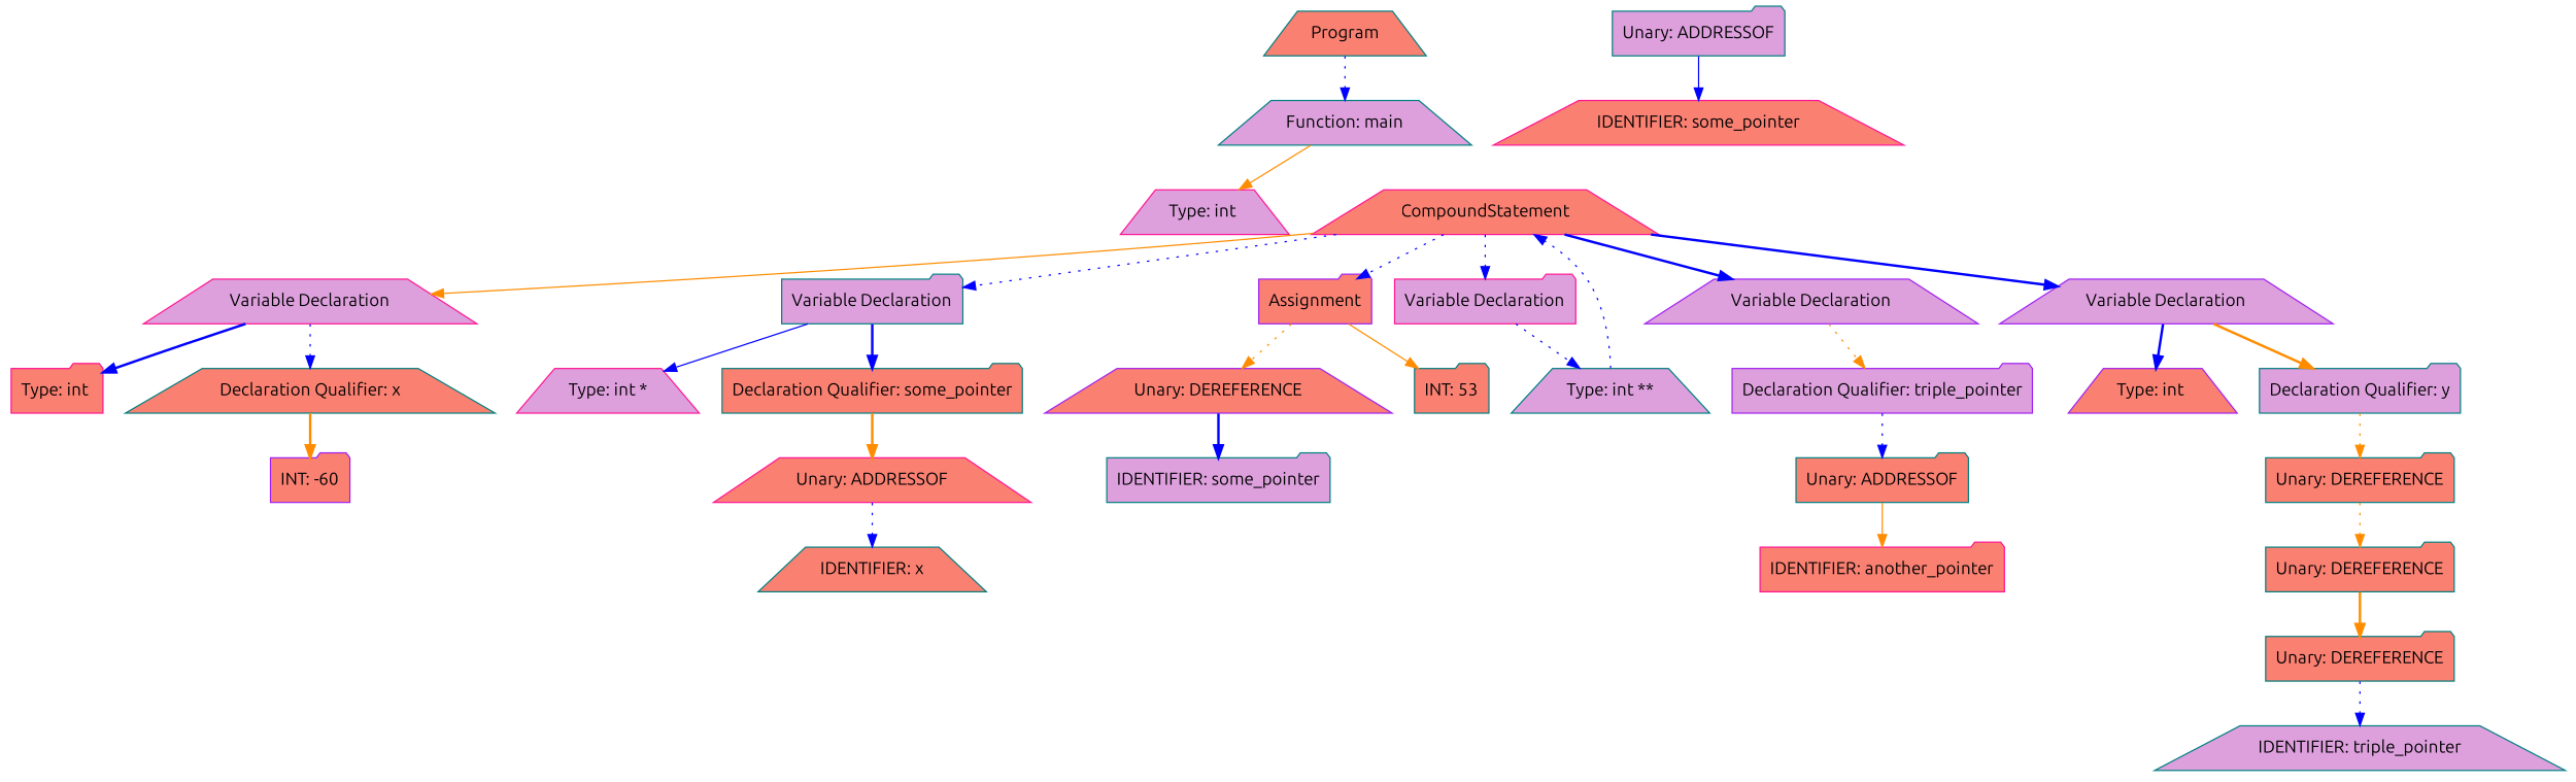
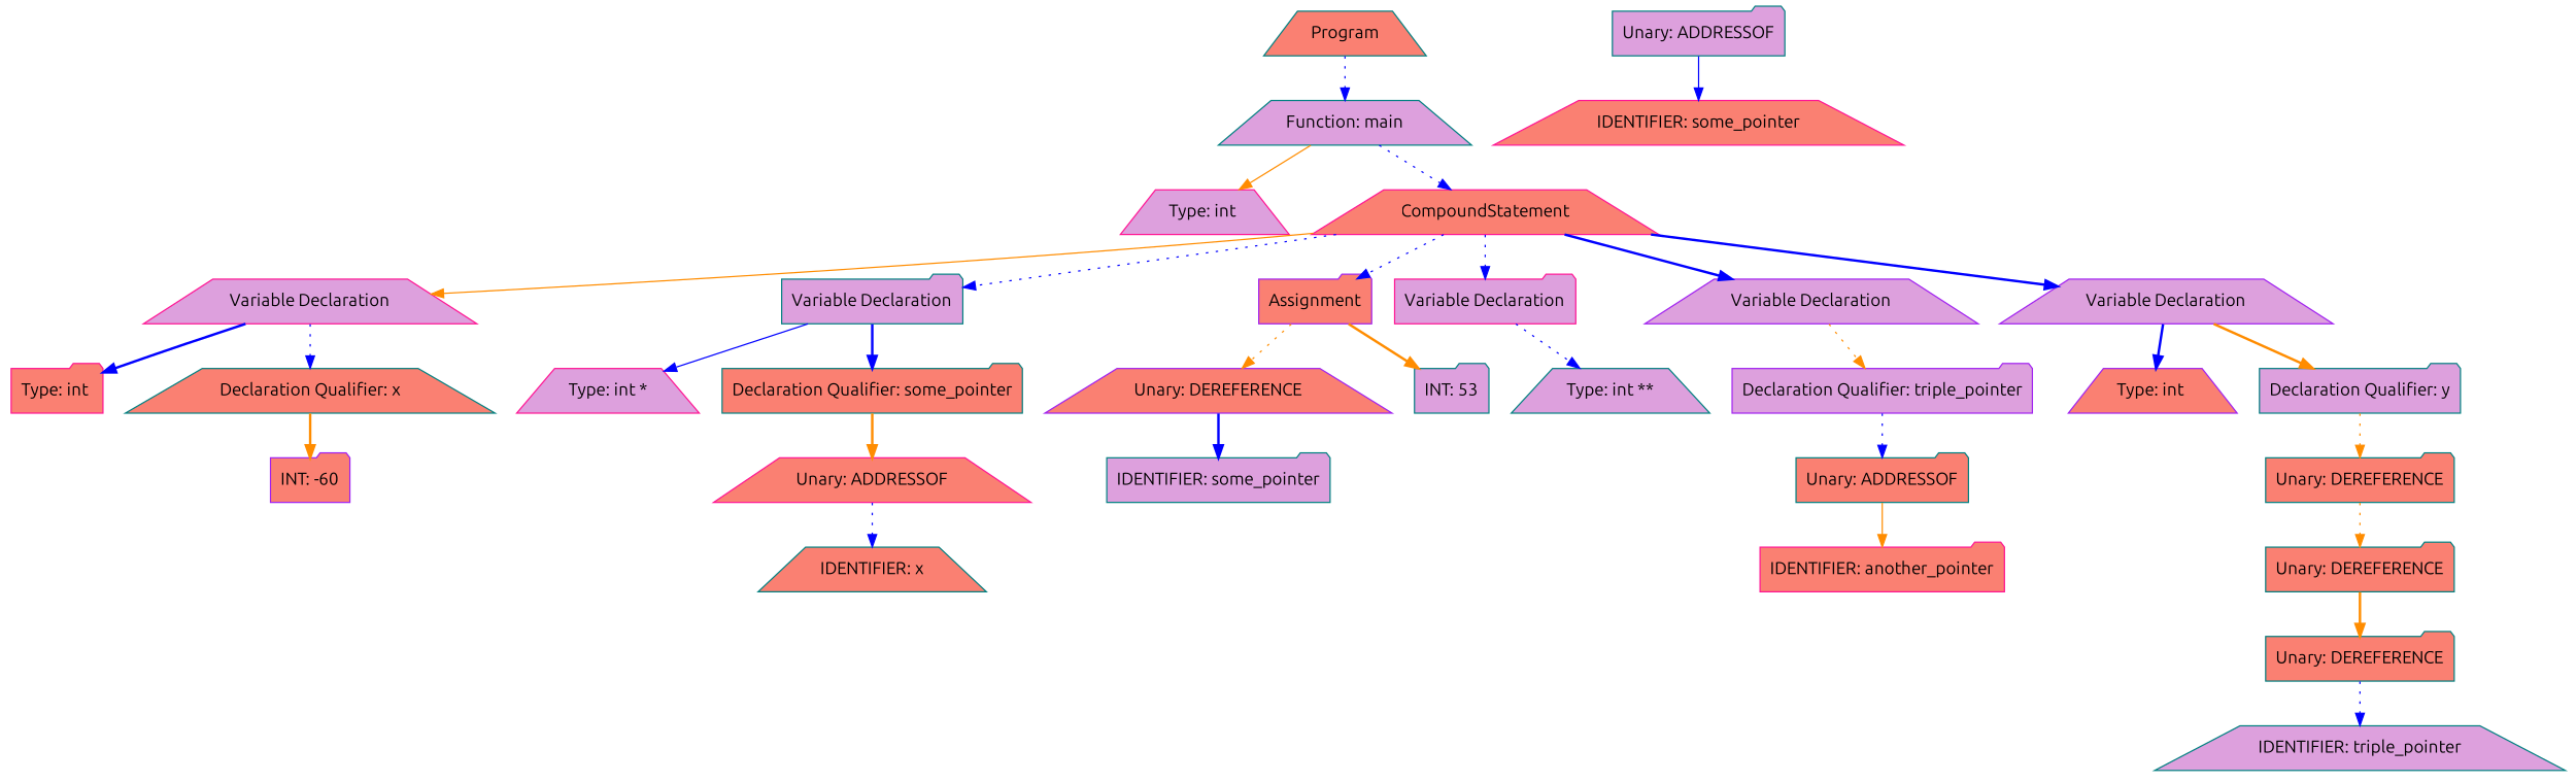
  digraph {
    fontname=Ubuntu
    node [color=teal fillcolor=salmon fontname=Ubuntu shape=trapezium style=filled]
    edge [color=blue fontname=Ubuntu style=dotted]
    n1 [label=Program]
    n2 [fillcolor=plum label="Function: main"]
    n3 [color=deeppink fillcolor=plum label="Type: int "]
    n4 [color=deeppink label=CompoundStatement]
    n5 [color=deeppink fillcolor=plum label="Variable Declaration"]
    n6 [fillcolor=plum label="Variable Declaration" shape=folder]
    n7 [color=purple label=Assignment shape=folder]
    n8 [color=deeppink fillcolor=plum label="Variable Declaration" shape=folder]
    n9 [color=purple fillcolor=plum label="Variable Declaration"]
    n10 [color=purple fillcolor=plum label="Variable Declaration"]
    n11 [color=deeppink label="Type: int " shape=folder]
    n12 [label="Declaration Qualifier: x"]
    n13 [color=deeppink fillcolor=plum label="Type: int *"]
    n14 [label="Declaration Qualifier: some_pointer" shape=folder]
    n15 [color=purple label="Unary: DEREFERENCE"]
-   n16 [label="INT: 53" shape=folder]
+   n16 [fillcolor=plum label="INT: 53" shape=folder]
    n17 [fillcolor=plum label="Type: int **"]
    n18 [color=purple fillcolor=plum label="Declaration Qualifier: triple_pointer" shape=folder]
    n19 [color=purple label="Type: int "]
    n20 [fillcolor=plum label="Declaration Qualifier: y" shape=folder]
    n21 [color=purple label="INT: -60" shape=folder]
    n22 [color=deeppink label="Unary: ADDRESSOF"]
    n23 [label="IDENTIFIER: x"]
    n24 [fillcolor=plum label="IDENTIFIER: some_pointer" shape=folder]
    n25 [fillcolor=plum label="Unary: ADDRESSOF" shape=folder]
    n26 [color=deeppink label="IDENTIFIER: some_pointer"]
    n27 [label="Unary: ADDRESSOF" shape=folder]
    n28 [color=deeppink label="IDENTIFIER: another_pointer" shape=folder]
    n29 [label="Unary: DEREFERENCE" shape=folder]
    n30 [label="Unary: DEREFERENCE" shape=folder]
    n31 [label="Unary: DEREFERENCE" shape=folder]
    n32 [fillcolor=plum label="IDENTIFIER: triple_pointer"]
    n1 -> n2
    n2 -> n3 [color=darkorange style=solid]
-   n17 -> n4
+   n2 -> n4
    n4 -> n5 [color=darkorange style=solid]
    n4 -> n6
    n4 -> n7
    n4 -> n8
    n4 -> n9 [style=bold]
    n4 -> n10 [style=bold]
    n5 -> n11 [style=bold]
    n5 -> n12
    n6 -> n13 [style=solid]
    n6 -> n14 [style=bold]
    n7 -> n15 [color=darkorange]
-   n7 -> n16 [color=darkorange style=solid]
+   n7 -> n16 [color=darkorange style=bold]
    n8 -> n17
    n9 -> n18 [color=darkorange]
    n10 -> n19 [style=bold]
    n10 -> n20 [color=darkorange style=bold]
    n12 -> n21 [color=darkorange style=bold]
    n14 -> n22 [color=darkorange style=bold]
    n15 -> n24 [style=bold]
    n18 -> n27
    n20 -> n29 [color=darkorange]
    n22 -> n23
    n25 -> n26 [style=solid]
    n27 -> n28 [color=darkorange style=solid]
    n29 -> n30 [color=darkorange]
    n30 -> n31 [color=darkorange style=bold]
    n31 -> n32
  }
